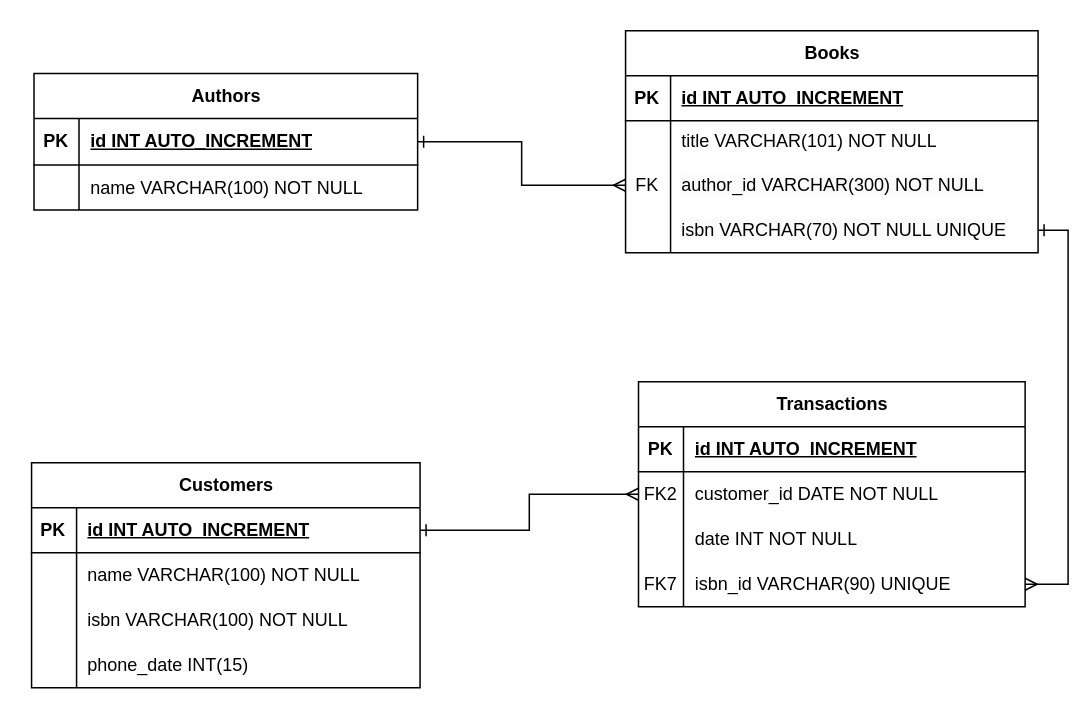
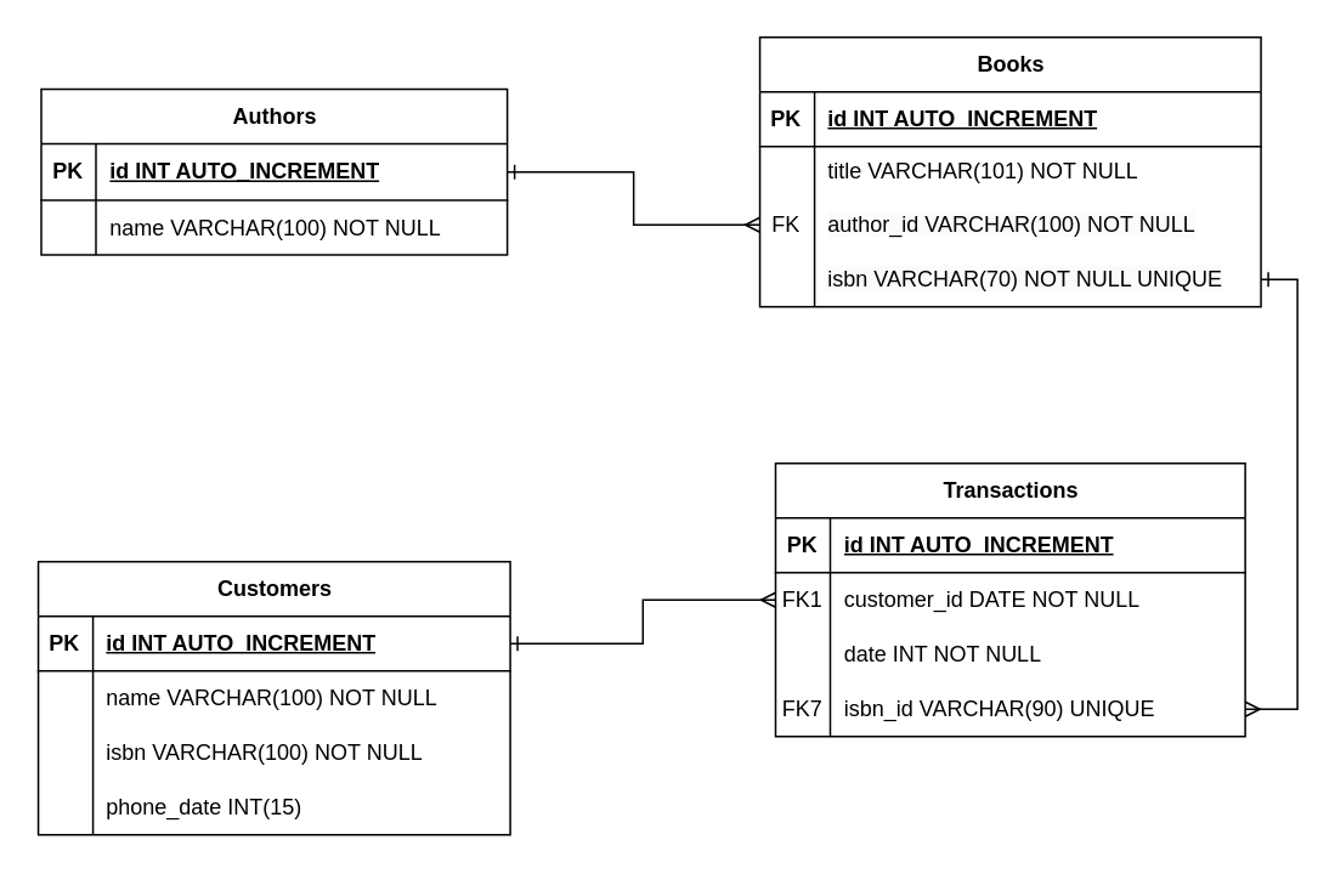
  <mxCell id="0" />
  <mxCell id="1" parent="0" />
  <mxCell id="2" value="Books" style="shape=table;startSize=30;container=1;collapsible=1;childLayout=tableLayout;fixedRows=1;rowLines=0;fontStyle=1;align=center;resizeLast=1;html=1;" parent="1" vertex="1"><mxGeometry x="416.38" y="20" width="275" height="148" as="geometry" /></mxCell>
  <mxCell id="3" value="" style="shape=tableRow;horizontal=0;startSize=0;swimlaneHead=0;swimlaneBody=0;fillColor=none;collapsible=0;dropTarget=0;points=[[0,0.5],[1,0.5]];portConstraint=eastwest;top=0;left=0;right=0;bottom=1;" parent="2" vertex="1"><mxGeometry y="30" width="275" height="30" as="geometry" /></mxCell>
  <mxCell id="4" value="PK" style="shape=partialRectangle;connectable=0;fillColor=none;top=0;left=0;bottom=0;right=0;fontStyle=1;overflow=hidden;whiteSpace=wrap;html=1;" parent="3" vertex="1"><mxGeometry width="30" height="30" as="geometry"><mxRectangle width="30" height="30" as="alternateBounds" /></mxGeometry></mxCell>
  <mxCell id="5" value="id INT AUTO_INCREMENT" style="shape=partialRectangle;connectable=0;fillColor=none;top=0;left=0;bottom=0;right=0;align=left;spacingLeft=6;fontStyle=5;overflow=hidden;whiteSpace=wrap;html=1;" parent="3" vertex="1"><mxGeometry x="30" width="245" height="30" as="geometry"><mxRectangle width="245" height="30" as="alternateBounds" /></mxGeometry></mxCell>
  <mxCell id="6" value="" style="shape=tableRow;horizontal=0;startSize=0;swimlaneHead=0;swimlaneBody=0;fillColor=none;collapsible=0;dropTarget=0;points=[[0,0.5],[1,0.5]];portConstraint=eastwest;top=0;left=0;right=0;bottom=0;" parent="2" vertex="1"><mxGeometry y="60" width="275" height="28" as="geometry" /></mxCell>
  <mxCell id="7" value="" style="shape=partialRectangle;connectable=0;fillColor=none;top=0;left=0;bottom=0;right=0;editable=1;overflow=hidden;whiteSpace=wrap;html=1;" parent="6" vertex="1"><mxGeometry width="30" height="28" as="geometry"><mxRectangle width="30" height="28" as="alternateBounds" /></mxGeometry></mxCell>
  <mxCell id="8" value="title VARCHAR(101) NOT NULL" style="shape=partialRectangle;connectable=0;fillColor=none;top=0;left=0;bottom=0;right=0;align=left;spacingLeft=6;overflow=hidden;whiteSpace=wrap;html=1;" parent="6" vertex="1"><mxGeometry x="30" width="245" height="28" as="geometry"><mxRectangle width="245" height="28" as="alternateBounds" /></mxGeometry></mxCell>
  <mxCell id="9" value="" style="shape=tableRow;horizontal=0;startSize=0;swimlaneHead=0;swimlaneBody=0;fillColor=none;collapsible=0;dropTarget=0;points=[[0,0.5],[1,0.5]];portConstraint=eastwest;top=0;left=0;right=0;bottom=0;" parent="2" vertex="1"><mxGeometry y="88" width="275" height="30" as="geometry" /></mxCell>
  <mxCell id="10" value="FK" style="shape=partialRectangle;connectable=0;fillColor=none;top=0;left=0;bottom=0;right=0;editable=1;overflow=hidden;whiteSpace=wrap;html=1;" parent="9" vertex="1"><mxGeometry width="30" height="30" as="geometry"><mxRectangle width="30" height="30" as="alternateBounds" /></mxGeometry></mxCell>
- <mxCell id="11" value="&lt;span style=&quot;caret-color: rgb(0, 0, 0); color: rgb(0, 0, 0); font-family: Helvetica; font-size: 12px; font-style: normal; font-variant-caps: normal; font-weight: 400; letter-spacing: normal; orphans: auto; text-align: left; text-indent: 0px; text-transform: none; white-space: normal; widows: auto; word-spacing: 0px; -webkit-text-stroke-width: 0px; background-color: rgb(251, 251, 251); text-decoration: none; display: inline !important; float: none;&quot;&gt;author_id VARCHAR(300) NOT NULL&lt;/span&gt;" style="shape=partialRectangle;connectable=0;fillColor=none;top=0;left=0;bottom=0;right=0;align=left;spacingLeft=6;overflow=hidden;whiteSpace=wrap;html=1;" parent="9" vertex="1"><mxGeometry x="30" width="245" height="30" as="geometry"><mxRectangle width="245" height="30" as="alternateBounds" /></mxGeometry></mxCell>
+ <mxCell id="11" value="&lt;span style=&quot;caret-color: rgb(0, 0, 0); color: rgb(0, 0, 0); font-family: Helvetica; font-size: 12px; font-style: normal; font-variant-caps: normal; font-weight: 400; letter-spacing: normal; orphans: auto; text-align: left; text-indent: 0px; text-transform: none; white-space: normal; widows: auto; word-spacing: 0px; -webkit-text-stroke-width: 0px; background-color: rgb(251, 251, 251); text-decoration: none; display: inline !important; float: none;&quot;&gt;author_id VARCHAR(100) NOT NULL&lt;/span&gt;" style="shape=partialRectangle;connectable=0;fillColor=none;top=0;left=0;bottom=0;right=0;align=left;spacingLeft=6;overflow=hidden;whiteSpace=wrap;html=1;" parent="9" vertex="1"><mxGeometry x="30" width="245" height="30" as="geometry"><mxRectangle width="245" height="30" as="alternateBounds" /></mxGeometry></mxCell>
  <mxCell id="12" value="" style="shape=tableRow;horizontal=0;startSize=0;swimlaneHead=0;swimlaneBody=0;fillColor=none;collapsible=0;dropTarget=0;points=[[0,0.5],[1,0.5]];portConstraint=eastwest;top=0;left=0;right=0;bottom=0;" parent="2" vertex="1"><mxGeometry y="118" width="275" height="30" as="geometry" /></mxCell>
  <mxCell id="13" value="" style="shape=partialRectangle;connectable=0;fillColor=none;top=0;left=0;bottom=0;right=0;editable=1;overflow=hidden;whiteSpace=wrap;html=1;" parent="12" vertex="1"><mxGeometry width="30" height="30" as="geometry"><mxRectangle width="30" height="30" as="alternateBounds" /></mxGeometry></mxCell>
  <mxCell id="14" value="&lt;span style=&quot;caret-color: rgb(0, 0, 0); color: rgb(0, 0, 0); font-family: Helvetica; font-size: 12px; font-style: normal; font-variant-caps: normal; font-weight: 400; letter-spacing: normal; orphans: auto; text-align: left; text-indent: 0px; text-transform: none; white-space: normal; widows: auto; word-spacing: 0px; -webkit-text-stroke-width: 0px; background-color: rgb(251, 251, 251); text-decoration: none; display: inline !important; float: none;&quot;&gt;isbn VARCHAR(70) NOT NULL UNIQUE&lt;/span&gt;" style="shape=partialRectangle;connectable=0;fillColor=none;top=0;left=0;bottom=0;right=0;align=left;spacingLeft=6;overflow=hidden;whiteSpace=wrap;html=1;" parent="12" vertex="1"><mxGeometry x="30" width="245" height="30" as="geometry"><mxRectangle width="245" height="30" as="alternateBounds" /></mxGeometry></mxCell>
  <mxCell id="15" value="Authors" style="shape=table;startSize=30;container=1;collapsible=1;childLayout=tableLayout;fixedRows=1;rowLines=0;fontStyle=1;align=center;resizeLast=1;html=1;" parent="1" vertex="1"><mxGeometry x="22" y="48.5" width="255.75" height="91" as="geometry" /></mxCell>
  <mxCell id="16" value="" style="shape=tableRow;horizontal=0;startSize=0;swimlaneHead=0;swimlaneBody=0;fillColor=none;collapsible=0;dropTarget=0;points=[[0,0.5],[1,0.5]];portConstraint=eastwest;top=0;left=0;right=0;bottom=1;" parent="15" vertex="1"><mxGeometry y="30" width="255.75" height="31" as="geometry" /></mxCell>
  <mxCell id="17" value="PK" style="shape=partialRectangle;connectable=0;fillColor=none;top=0;left=0;bottom=0;right=0;fontStyle=1;overflow=hidden;whiteSpace=wrap;html=1;" parent="16" vertex="1"><mxGeometry width="30" height="31" as="geometry"><mxRectangle width="30" height="31" as="alternateBounds" /></mxGeometry></mxCell>
  <mxCell id="18" value="id INT AUTO_INCREMENT" style="shape=partialRectangle;connectable=0;fillColor=none;top=0;left=0;bottom=0;right=0;align=left;spacingLeft=6;fontStyle=5;overflow=hidden;whiteSpace=wrap;html=1;" parent="16" vertex="1"><mxGeometry x="30" width="225.75" height="31" as="geometry"><mxRectangle width="225.75" height="31" as="alternateBounds" /></mxGeometry></mxCell>
  <mxCell id="19" value="" style="shape=tableRow;horizontal=0;startSize=0;swimlaneHead=0;swimlaneBody=0;fillColor=none;collapsible=0;dropTarget=0;points=[[0,0.5],[1,0.5]];portConstraint=eastwest;top=0;left=0;right=0;bottom=0;" parent="15" vertex="1"><mxGeometry y="61" width="255.75" height="30" as="geometry" /></mxCell>
  <mxCell id="20" value="" style="shape=partialRectangle;connectable=0;fillColor=none;top=0;left=0;bottom=0;right=0;editable=1;overflow=hidden;whiteSpace=wrap;html=1;" parent="19" vertex="1"><mxGeometry width="30" height="30" as="geometry"><mxRectangle width="30" height="30" as="alternateBounds" /></mxGeometry></mxCell>
  <mxCell id="21" value="name VARCHAR(100) NOT NULL" style="shape=partialRectangle;connectable=0;fillColor=none;top=0;left=0;bottom=0;right=0;align=left;spacingLeft=6;overflow=hidden;whiteSpace=wrap;html=1;" parent="19" vertex="1"><mxGeometry x="30" width="225.75" height="30" as="geometry"><mxRectangle width="225.75" height="30" as="alternateBounds" /></mxGeometry></mxCell>
  <mxCell id="22" value="Customers" style="shape=table;startSize=30;container=1;collapsible=1;childLayout=tableLayout;fixedRows=1;rowLines=0;fontStyle=1;align=center;resizeLast=1;html=1;" parent="1" vertex="1"><mxGeometry x="20.38" y="308" width="259" height="150" as="geometry" /></mxCell>
  <mxCell id="23" value="" style="shape=tableRow;horizontal=0;startSize=0;swimlaneHead=0;swimlaneBody=0;fillColor=none;collapsible=0;dropTarget=0;points=[[0,0.5],[1,0.5]];portConstraint=eastwest;top=0;left=0;right=0;bottom=1;" parent="22" vertex="1"><mxGeometry y="30" width="259" height="30" as="geometry" /></mxCell>
  <mxCell id="24" value="PK" style="shape=partialRectangle;connectable=0;fillColor=none;top=0;left=0;bottom=0;right=0;fontStyle=1;overflow=hidden;whiteSpace=wrap;html=1;" parent="23" vertex="1"><mxGeometry width="30" height="30" as="geometry"><mxRectangle width="30" height="30" as="alternateBounds" /></mxGeometry></mxCell>
  <mxCell id="25" value="id INT AUTO_INCREMENT" style="shape=partialRectangle;connectable=0;fillColor=none;top=0;left=0;bottom=0;right=0;align=left;spacingLeft=6;fontStyle=5;overflow=hidden;whiteSpace=wrap;html=1;" parent="23" vertex="1"><mxGeometry x="30" width="229" height="30" as="geometry"><mxRectangle width="229" height="30" as="alternateBounds" /></mxGeometry></mxCell>
  <mxCell id="26" value="" style="shape=tableRow;horizontal=0;startSize=0;swimlaneHead=0;swimlaneBody=0;fillColor=none;collapsible=0;dropTarget=0;points=[[0,0.5],[1,0.5]];portConstraint=eastwest;top=0;left=0;right=0;bottom=0;" parent="22" vertex="1"><mxGeometry y="60" width="259" height="30" as="geometry" /></mxCell>
  <mxCell id="27" value="" style="shape=partialRectangle;connectable=0;fillColor=none;top=0;left=0;bottom=0;right=0;editable=1;overflow=hidden;whiteSpace=wrap;html=1;" parent="26" vertex="1"><mxGeometry width="30" height="30" as="geometry"><mxRectangle width="30" height="30" as="alternateBounds" /></mxGeometry></mxCell>
  <mxCell id="28" value="name VARCHAR(100) NOT NULL" style="shape=partialRectangle;connectable=0;fillColor=none;top=0;left=0;bottom=0;right=0;align=left;spacingLeft=6;overflow=hidden;whiteSpace=wrap;html=1;" parent="26" vertex="1"><mxGeometry x="30" width="229" height="30" as="geometry"><mxRectangle width="229" height="30" as="alternateBounds" /></mxGeometry></mxCell>
  <mxCell id="29" value="" style="shape=tableRow;horizontal=0;startSize=0;swimlaneHead=0;swimlaneBody=0;fillColor=none;collapsible=0;dropTarget=0;points=[[0,0.5],[1,0.5]];portConstraint=eastwest;top=0;left=0;right=0;bottom=0;" parent="22" vertex="1"><mxGeometry y="90" width="259" height="30" as="geometry" /></mxCell>
  <mxCell id="30" value="" style="shape=partialRectangle;connectable=0;fillColor=none;top=0;left=0;bottom=0;right=0;editable=1;overflow=hidden;whiteSpace=wrap;html=1;" parent="29" vertex="1"><mxGeometry width="30" height="30" as="geometry"><mxRectangle width="30" height="30" as="alternateBounds" /></mxGeometry></mxCell>
  <mxCell id="31" value="isbn VARCHAR(100) NOT NULL" style="shape=partialRectangle;connectable=0;fillColor=none;top=0;left=0;bottom=0;right=0;align=left;spacingLeft=6;overflow=hidden;whiteSpace=wrap;html=1;" parent="29" vertex="1"><mxGeometry x="30" width="229" height="30" as="geometry"><mxRectangle width="229" height="30" as="alternateBounds" /></mxGeometry></mxCell>
  <mxCell id="32" value="" style="shape=tableRow;horizontal=0;startSize=0;swimlaneHead=0;swimlaneBody=0;fillColor=none;collapsible=0;dropTarget=0;points=[[0,0.5],[1,0.5]];portConstraint=eastwest;top=0;left=0;right=0;bottom=0;" parent="22" vertex="1"><mxGeometry y="120" width="259" height="30" as="geometry" /></mxCell>
  <mxCell id="33" value="" style="shape=partialRectangle;connectable=0;fillColor=none;top=0;left=0;bottom=0;right=0;editable=1;overflow=hidden;whiteSpace=wrap;html=1;" parent="32" vertex="1"><mxGeometry width="30" height="30" as="geometry"><mxRectangle width="30" height="30" as="alternateBounds" /></mxGeometry></mxCell>
  <mxCell id="34" value="phone_date INT(15)" style="shape=partialRectangle;connectable=0;fillColor=none;top=0;left=0;bottom=0;right=0;align=left;spacingLeft=6;overflow=hidden;whiteSpace=wrap;html=1;" parent="32" vertex="1"><mxGeometry x="30" width="229" height="30" as="geometry"><mxRectangle width="229" height="30" as="alternateBounds" /></mxGeometry></mxCell>
  <mxCell id="35" value="Transactions" style="shape=table;startSize=30;container=1;collapsible=1;childLayout=tableLayout;fixedRows=1;rowLines=0;fontStyle=1;align=center;resizeLast=1;html=1;" parent="1" vertex="1"><mxGeometry x="425" y="254" width="257.75" height="150" as="geometry" /></mxCell>
  <mxCell id="36" value="" style="shape=tableRow;horizontal=0;startSize=0;swimlaneHead=0;swimlaneBody=0;fillColor=none;collapsible=0;dropTarget=0;points=[[0,0.5],[1,0.5]];portConstraint=eastwest;top=0;left=0;right=0;bottom=1;" parent="35" vertex="1"><mxGeometry y="30" width="257.75" height="30" as="geometry" /></mxCell>
  <mxCell id="37" value="PK" style="shape=partialRectangle;connectable=0;fillColor=none;top=0;left=0;bottom=0;right=0;fontStyle=1;overflow=hidden;whiteSpace=wrap;html=1;" parent="36" vertex="1"><mxGeometry width="30" height="30" as="geometry"><mxRectangle width="30" height="30" as="alternateBounds" /></mxGeometry></mxCell>
  <mxCell id="38" value="id INT AUTO_INCREMENT" style="shape=partialRectangle;connectable=0;fillColor=none;top=0;left=0;bottom=0;right=0;align=left;spacingLeft=6;fontStyle=5;overflow=hidden;whiteSpace=wrap;html=1;" parent="36" vertex="1"><mxGeometry x="30" width="227.75" height="30" as="geometry"><mxRectangle width="227.75" height="30" as="alternateBounds" /></mxGeometry></mxCell>
  <mxCell id="39" value="" style="shape=tableRow;horizontal=0;startSize=0;swimlaneHead=0;swimlaneBody=0;fillColor=none;collapsible=0;dropTarget=0;points=[[0,0.5],[1,0.5]];portConstraint=eastwest;top=0;left=0;right=0;bottom=0;" parent="35" vertex="1"><mxGeometry y="60" width="257.75" height="30" as="geometry" /></mxCell>
- <mxCell id="40" value="FK2" style="shape=partialRectangle;connectable=0;fillColor=none;top=0;left=0;bottom=0;right=0;editable=1;overflow=hidden;whiteSpace=wrap;html=1;" parent="39" vertex="1"><mxGeometry width="30" height="30" as="geometry"><mxRectangle width="30" height="30" as="alternateBounds" /></mxGeometry></mxCell>
+ <mxCell id="40" value="FK1" style="shape=partialRectangle;connectable=0;fillColor=none;top=0;left=0;bottom=0;right=0;editable=1;overflow=hidden;whiteSpace=wrap;html=1;" parent="39" vertex="1"><mxGeometry width="30" height="30" as="geometry"><mxRectangle width="30" height="30" as="alternateBounds" /></mxGeometry></mxCell>
  <mxCell id="41" value="customer_id DATE NOT NULL" style="shape=partialRectangle;connectable=0;fillColor=none;top=0;left=0;bottom=0;right=0;align=left;spacingLeft=6;overflow=hidden;whiteSpace=wrap;html=1;" parent="39" vertex="1"><mxGeometry x="30" width="227.75" height="30" as="geometry"><mxRectangle width="227.75" height="30" as="alternateBounds" /></mxGeometry></mxCell>
  <mxCell id="42" value="" style="shape=tableRow;horizontal=0;startSize=0;swimlaneHead=0;swimlaneBody=0;fillColor=none;collapsible=0;dropTarget=0;points=[[0,0.5],[1,0.5]];portConstraint=eastwest;top=0;left=0;right=0;bottom=0;" parent="35" vertex="1"><mxGeometry y="90" width="257.75" height="30" as="geometry" /></mxCell>
  <mxCell id="43" value="" style="shape=partialRectangle;connectable=0;fillColor=none;top=0;left=0;bottom=0;right=0;editable=1;overflow=hidden;whiteSpace=wrap;html=1;" parent="42" vertex="1"><mxGeometry width="30" height="30" as="geometry"><mxRectangle width="30" height="30" as="alternateBounds" /></mxGeometry></mxCell>
  <mxCell id="44" value="date INT NOT NULL" style="shape=partialRectangle;connectable=0;fillColor=none;top=0;left=0;bottom=0;right=0;align=left;spacingLeft=6;overflow=hidden;whiteSpace=wrap;html=1;" parent="42" vertex="1"><mxGeometry x="30" width="227.75" height="30" as="geometry"><mxRectangle width="227.75" height="30" as="alternateBounds" /></mxGeometry></mxCell>
  <mxCell id="45" value="" style="shape=tableRow;horizontal=0;startSize=0;swimlaneHead=0;swimlaneBody=0;fillColor=none;collapsible=0;dropTarget=0;points=[[0,0.5],[1,0.5]];portConstraint=eastwest;top=0;left=0;right=0;bottom=0;" parent="35" vertex="1"><mxGeometry y="120" width="257.75" height="30" as="geometry" /></mxCell>
  <mxCell id="46" value="FK7" style="shape=partialRectangle;connectable=0;fillColor=none;top=0;left=0;bottom=0;right=0;editable=1;overflow=hidden;whiteSpace=wrap;html=1;" parent="45" vertex="1"><mxGeometry width="30" height="30" as="geometry"><mxRectangle width="30" height="30" as="alternateBounds" /></mxGeometry></mxCell>
  <mxCell id="47" value="isbn_id VARCHAR(90) UNIQUE" style="shape=partialRectangle;connectable=0;fillColor=none;top=0;left=0;bottom=0;right=0;align=left;spacingLeft=6;overflow=hidden;whiteSpace=wrap;html=1;" parent="45" vertex="1"><mxGeometry x="30" width="227.75" height="30" as="geometry"><mxRectangle width="227.75" height="30" as="alternateBounds" /></mxGeometry></mxCell>
  <mxCell id="48" style="edgeStyle=orthogonalEdgeStyle;rounded=0;orthogonalLoop=1;jettySize=auto;html=1;exitX=1;exitY=0.5;exitDx=0;exitDy=0;entryX=0;entryY=0.5;entryDx=0;entryDy=0;startArrow=ERone;startFill=0;endArrow=ERmany;endFill=0;" edge="1" parent="1" source="23" target="39"><mxGeometry relative="1" as="geometry" /></mxCell>
  <mxCell id="49" style="edgeStyle=orthogonalEdgeStyle;rounded=0;orthogonalLoop=1;jettySize=auto;html=1;exitX=1;exitY=0.5;exitDx=0;exitDy=0;entryX=0;entryY=0.5;entryDx=0;entryDy=0;startArrow=ERone;startFill=0;endArrow=ERmany;endFill=0;" edge="1" parent="1" source="16" target="9"><mxGeometry relative="1" as="geometry" /></mxCell>
  <mxCell id="50" style="edgeStyle=orthogonalEdgeStyle;rounded=0;orthogonalLoop=1;jettySize=auto;html=1;exitX=1;exitY=0.5;exitDx=0;exitDy=0;entryX=1;entryY=0.5;entryDx=0;entryDy=0;startArrow=ERone;startFill=0;endArrow=ERmany;endFill=0;" edge="1" parent="1" source="12" target="45"><mxGeometry relative="1" as="geometry" /></mxCell>
